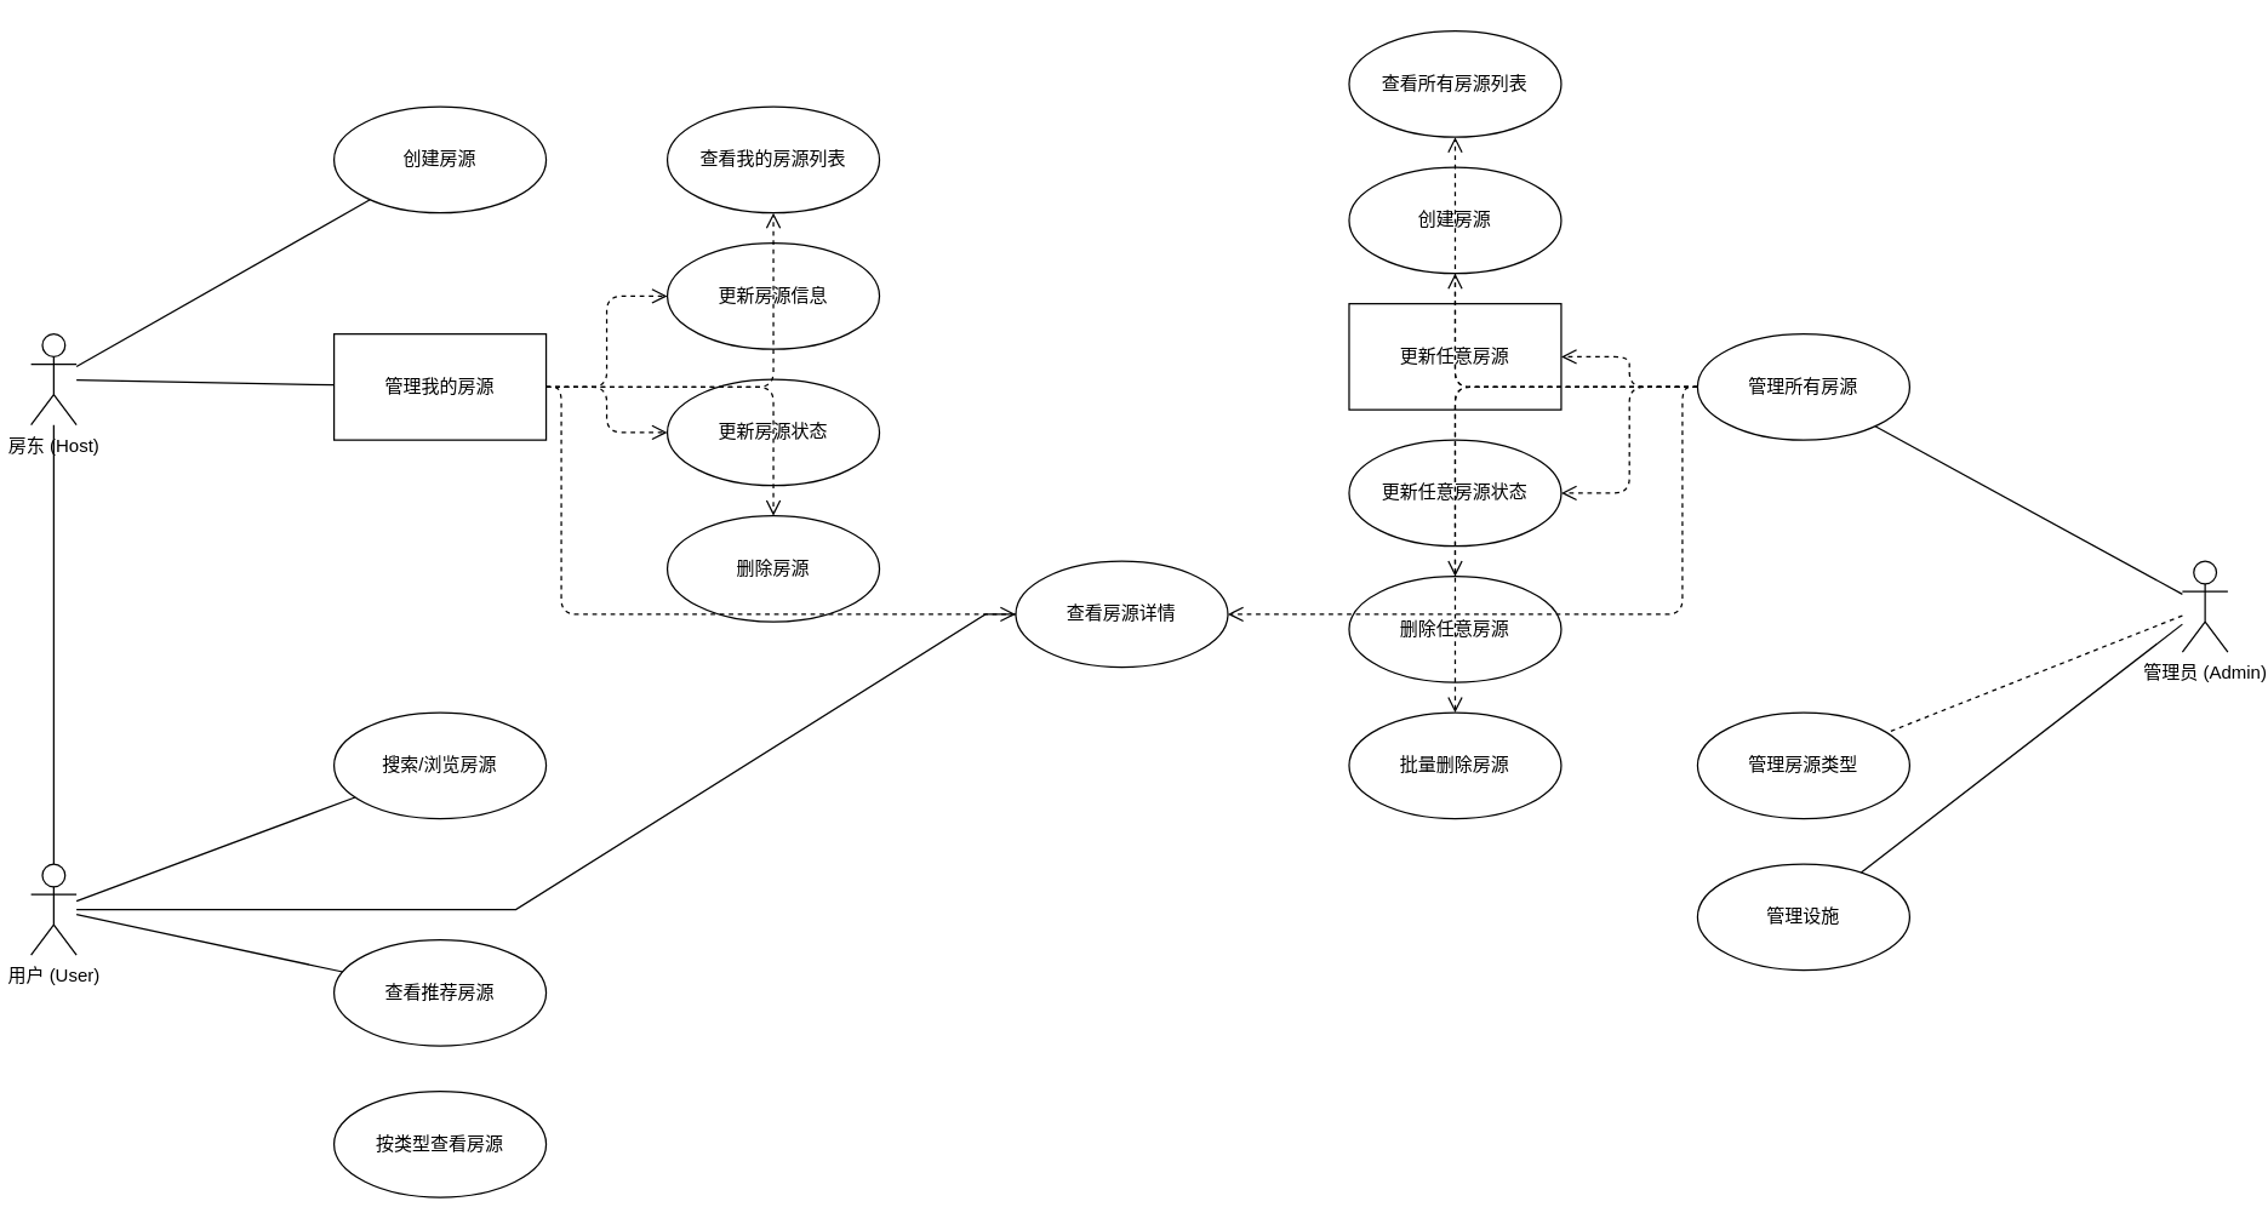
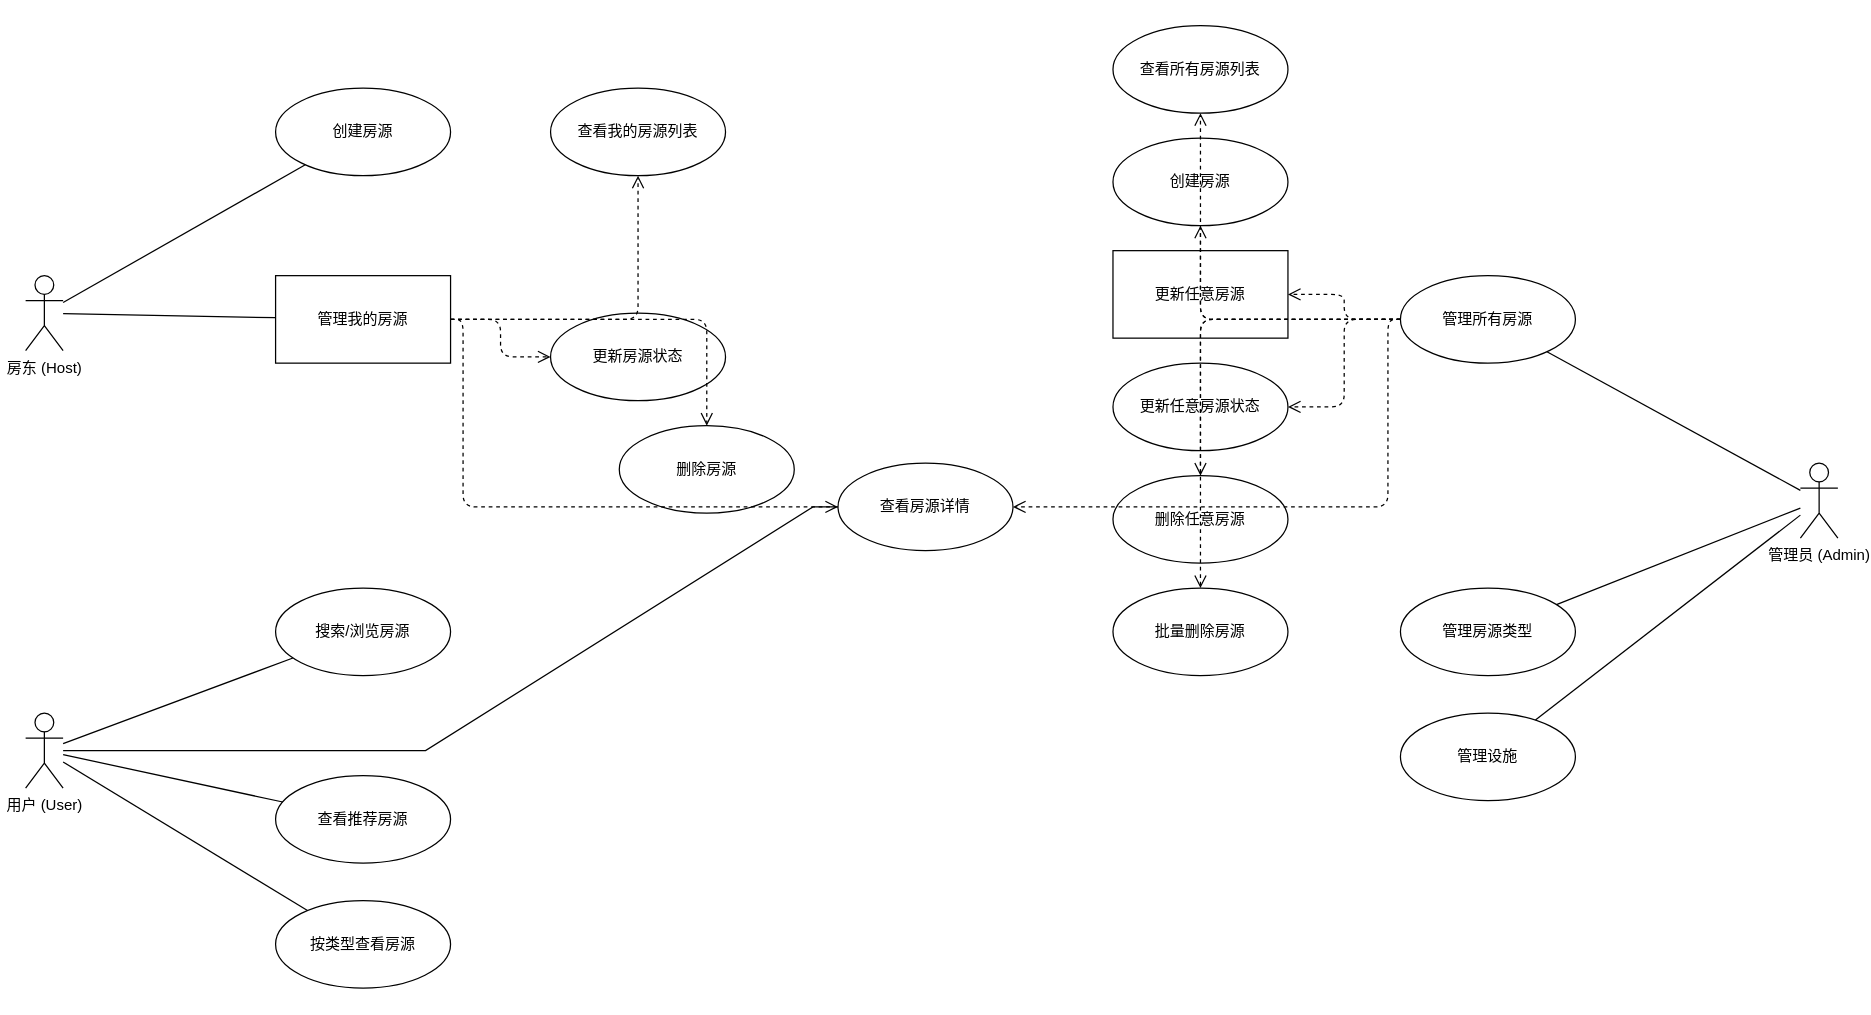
  <mxCell id="0" />
  <mxCell id="1" parent="0" />
  <mxCell id="2" value="房东 (Host)" style="shape=umlActor;verticalLabelPosition=bottom;verticalAlign=top;html=1;outlineConnect=0;labelBackgroundColor=none;" parent="1" vertex="1"><mxGeometry x="20" y="220" width="30" height="60" as="geometry" /></mxCell>
  <mxCell id="3" value="用户 (User)" style="shape=umlActor;verticalLabelPosition=bottom;verticalAlign=top;html=1;outlineConnect=0;labelBackgroundColor=none;" parent="1" vertex="1"><mxGeometry x="20" y="570" width="30" height="60" as="geometry" /></mxCell>
  <mxCell id="4" value="管理员 (Admin)" style="shape=umlActor;verticalLabelPosition=bottom;verticalAlign=top;html=1;outlineConnect=0;labelBackgroundColor=none;" parent="1" vertex="1"><mxGeometry x="1440" y="370" width="30" height="60" as="geometry" /></mxCell>
  <mxCell id="5" value="查看房源详情" style="ellipse;whiteSpace=wrap;html=1;labelBackgroundColor=none;" parent="1" vertex="1"><mxGeometry x="670" y="370" width="140" height="70" as="geometry" /></mxCell>
  <mxCell id="6" value="创建房源" style="ellipse;whiteSpace=wrap;html=1;labelBackgroundColor=none;" parent="1" vertex="1"><mxGeometry x="220" y="70" width="140" height="70" as="geometry" /></mxCell>
  <mxCell id="7" value="管理我的房源" style="whiteSpace=wrap;html=1;labelBackgroundColor=none;rounded=0;" parent="1" vertex="1"><mxGeometry x="220" y="220" width="140" height="70" as="geometry" /></mxCell>
  <mxCell id="8" value="查看我的房源列表" style="ellipse;whiteSpace=wrap;html=1;labelBackgroundColor=none;" parent="1" vertex="1"><mxGeometry x="440" y="70" width="140" height="70" as="geometry" /></mxCell>
- <mxCell id="9" value="更新房源信息" style="ellipse;whiteSpace=wrap;html=1;labelBackgroundColor=none;" parent="1" vertex="1"><mxGeometry x="440" y="160" width="140" height="70" as="geometry" /></mxCell>
  <mxCell id="10" value="更新房源状态" style="ellipse;whiteSpace=wrap;html=1;labelBackgroundColor=none;" parent="1" vertex="1"><mxGeometry x="440" y="250" width="140" height="70" as="geometry" /></mxCell>
- <mxCell id="11" value="删除房源" style="ellipse;whiteSpace=wrap;html=1;labelBackgroundColor=none;" parent="1" vertex="1"><mxGeometry x="440" y="340" width="140" height="70" as="geometry" /></mxCell>
+ <mxCell id="11" value="删除房源" style="ellipse;whiteSpace=wrap;html=1;labelBackgroundColor=none;" parent="1" vertex="1"><mxGeometry x="495" y="340" width="140" height="70" as="geometry" /></mxCell>
  <mxCell id="12" value="搜索/浏览房源" style="ellipse;whiteSpace=wrap;html=1;labelBackgroundColor=none;" parent="1" vertex="1"><mxGeometry x="220" y="470" width="140" height="70" as="geometry" /></mxCell>
  <mxCell id="13" value="查看推荐房源" style="ellipse;whiteSpace=wrap;html=1;labelBackgroundColor=none;" parent="1" vertex="1"><mxGeometry x="220" y="620" width="140" height="70" as="geometry" /></mxCell>
  <mxCell id="14" value="按类型查看房源" style="ellipse;whiteSpace=wrap;html=1;labelBackgroundColor=none;" parent="1" vertex="1"><mxGeometry x="220" y="720" width="140" height="70" as="geometry" /></mxCell>
  <mxCell id="15" value="管理所有房源" style="ellipse;whiteSpace=wrap;html=1;labelBackgroundColor=none;" parent="1" vertex="1"><mxGeometry x="1120" y="220" width="140" height="70" as="geometry" /></mxCell>
  <mxCell id="16" value="管理房源类型" style="ellipse;whiteSpace=wrap;html=1;labelBackgroundColor=none;" parent="1" vertex="1"><mxGeometry x="1120" y="470" width="140" height="70" as="geometry" /></mxCell>
  <mxCell id="17" value="管理设施" style="ellipse;whiteSpace=wrap;html=1;labelBackgroundColor=none;" parent="1" vertex="1"><mxGeometry x="1120" y="570" width="140" height="70" as="geometry" /></mxCell>
  <mxCell id="18" value="查看所有房源列表" style="ellipse;whiteSpace=wrap;html=1;labelBackgroundColor=none;" parent="1" vertex="1"><mxGeometry x="890" y="20" width="140" height="70" as="geometry" /></mxCell>
  <mxCell id="19" value="创建房源" style="ellipse;whiteSpace=wrap;html=1;labelBackgroundColor=none;" parent="1" vertex="1"><mxGeometry x="890" y="110" width="140" height="70" as="geometry" /></mxCell>
  <mxCell id="20" value="更新任意房源" style="whiteSpace=wrap;html=1;labelBackgroundColor=none;rounded=0;" parent="1" vertex="1"><mxGeometry x="890" y="200" width="140" height="70" as="geometry" /></mxCell>
  <mxCell id="21" value="更新任意房源状态" style="ellipse;whiteSpace=wrap;html=1;labelBackgroundColor=none;" parent="1" vertex="1"><mxGeometry x="890" y="290" width="140" height="70" as="geometry" /></mxCell>
  <mxCell id="22" value="删除任意房源" style="ellipse;whiteSpace=wrap;html=1;labelBackgroundColor=none;" parent="1" vertex="1"><mxGeometry x="890" y="380" width="140" height="70" as="geometry" /></mxCell>
  <mxCell id="23" value="批量删除房源" style="ellipse;whiteSpace=wrap;html=1;labelBackgroundColor=none;" parent="1" vertex="1"><mxGeometry x="890" y="470" width="140" height="70" as="geometry" /></mxCell>
  <mxCell id="24" value="" style="endArrow=none;html=1;rounded=0;labelBackgroundColor=none;fontColor=default;" parent="1" source="2" target="6" edge="1"><mxGeometry width="50" height="50" relative="1" as="geometry"><mxPoint x="120" y="250" as="sourcePoint" /><mxPoint x="200" y="105" as="targetPoint" /></mxGeometry></mxCell>
  <mxCell id="25" value="" style="endArrow=none;html=1;rounded=0;labelBackgroundColor=none;fontColor=default;" parent="1" source="2" target="7" edge="1"><mxGeometry width="50" height="50" relative="1" as="geometry"><mxPoint x="120" y="250" as="sourcePoint" /><mxPoint x="200" y="255" as="targetPoint" /></mxGeometry></mxCell>
  <mxCell id="26" value="" style="endArrow=none;html=1;rounded=0;labelBackgroundColor=none;fontColor=default;" parent="1" source="3" target="12" edge="1"><mxGeometry width="50" height="50" relative="1" as="geometry"><mxPoint x="120" y="600" as="sourcePoint" /><mxPoint x="200" y="505" as="targetPoint" /></mxGeometry></mxCell>
  <mxCell id="27" value="" style="endArrow=none;html=1;rounded=0;labelBackgroundColor=none;fontColor=default;" parent="1" source="3" target="5" edge="1"><mxGeometry width="50" height="50" relative="1" as="geometry"><mxPoint x="120" y="600" as="sourcePoint" /><mxPoint x="650" y="405" as="targetPoint" /><Array as="points"><mxPoint x="340" y="600" /><mxPoint x="650" y="405" /></Array></mxGeometry></mxCell>
  <mxCell id="28" value="" style="endArrow=none;html=1;rounded=0;labelBackgroundColor=none;fontColor=default;" parent="1" source="3" target="13" edge="1"><mxGeometry width="50" height="50" relative="1" as="geometry"><mxPoint x="120" y="600" as="sourcePoint" /><mxPoint x="200" y="655" as="targetPoint" /></mxGeometry></mxCell>
- <mxCell id="29" value="" style="endArrow=none;html=1;rounded=0;labelBackgroundColor=none;fontColor=default;" parent="1" source="3" target="2" edge="1"><mxGeometry width="50" height="50" relative="1" as="geometry"><mxPoint x="120" y="600" as="sourcePoint" /><mxPoint x="200" y="755" as="targetPoint" /></mxGeometry></mxCell>
+ <mxCell id="29" value="" style="endArrow=none;html=1;rounded=0;labelBackgroundColor=none;fontColor=default;" parent="1" source="3" target="14" edge="1"><mxGeometry width="50" height="50" relative="1" as="geometry"><mxPoint x="120" y="600" as="sourcePoint" /><mxPoint x="200" y="755" as="targetPoint" /></mxGeometry></mxCell>
  <mxCell id="30" value="" style="endArrow=none;html=1;rounded=0;labelBackgroundColor=none;fontColor=default;" parent="1" source="4" target="15" edge="1"><mxGeometry width="50" height="50" relative="1" as="geometry"><mxPoint x="1340" y="400" as="sourcePoint" /><mxPoint x="1280" y="255" as="targetPoint" /></mxGeometry></mxCell>
- <mxCell id="31" value="" style="endArrow=none;html=1;rounded=0;labelBackgroundColor=none;fontColor=default;dashed=1;" parent="1" source="4" target="16" edge="1"><mxGeometry width="50" height="50" relative="1" as="geometry"><mxPoint x="1340" y="400" as="sourcePoint" /><mxPoint x="1280" y="505" as="targetPoint" /></mxGeometry></mxCell>
+ <mxCell id="31" value="" style="endArrow=none;html=1;rounded=0;labelBackgroundColor=none;fontColor=default;" parent="1" source="4" target="16" edge="1"><mxGeometry width="50" height="50" relative="1" as="geometry"><mxPoint x="1340" y="400" as="sourcePoint" /><mxPoint x="1280" y="505" as="targetPoint" /></mxGeometry></mxCell>
  <mxCell id="32" value="" style="endArrow=none;html=1;rounded=0;labelBackgroundColor=none;fontColor=default;" parent="1" source="4" target="17" edge="1"><mxGeometry width="50" height="50" relative="1" as="geometry"><mxPoint x="1340" y="400" as="sourcePoint" /><mxPoint x="1280" y="605" as="targetPoint" /></mxGeometry></mxCell>
  <mxCell id="33" value="" style="edgeStyle=orthogonalEdgeStyle;html=1;align=left;verticalAlign=bottom;endArrow=open;endSize=8;dashed=1;labelBackgroundColor=none;fontColor=default;" parent="1" source="7" target="8" edge="1"><mxGeometry relative="1" as="geometry" /></mxCell>
  <mxCell id="34" value="" style="edgeStyle=orthogonalEdgeStyle;html=1;align=left;verticalAlign=bottom;endArrow=open;endSize=8;dashed=1;labelBackgroundColor=none;fontColor=default;" parent="1" source="7" target="5" edge="1"><mxGeometry relative="1" as="geometry"><mxPoint x="370" y="255" as="sourcePoint" /><mxPoint x="650" y="405" as="targetPoint" /><Array as="points"><mxPoint x="370" y="405" /></Array></mxGeometry></mxCell>
- <mxCell id="35" value="" style="edgeStyle=orthogonalEdgeStyle;html=1;align=left;verticalAlign=bottom;endArrow=open;endSize=8;dashed=1;labelBackgroundColor=none;fontColor=default;" parent="1" source="7" target="9" edge="1"><mxGeometry relative="1" as="geometry" /></mxCell>
  <mxCell id="36" value="" style="edgeStyle=orthogonalEdgeStyle;html=1;align=left;verticalAlign=bottom;endArrow=open;endSize=8;dashed=1;labelBackgroundColor=none;fontColor=default;" parent="1" source="7" target="10" edge="1"><mxGeometry relative="1" as="geometry" /></mxCell>
  <mxCell id="37" value="" style="edgeStyle=orthogonalEdgeStyle;html=1;align=left;verticalAlign=bottom;endArrow=open;endSize=8;dashed=1;labelBackgroundColor=none;fontColor=default;" parent="1" source="7" target="11" edge="1"><mxGeometry relative="1" as="geometry" /></mxCell>
  <mxCell id="38" value="" style="edgeStyle=orthogonalEdgeStyle;html=1;align=left;verticalAlign=bottom;endArrow=open;endSize=8;dashed=1;labelBackgroundColor=none;fontColor=default;" parent="1" source="15" target="18" edge="1"><mxGeometry relative="1" as="geometry" /></mxCell>
  <mxCell id="39" value="" style="edgeStyle=orthogonalEdgeStyle;html=1;align=left;verticalAlign=bottom;endArrow=open;endSize=8;dashed=1;labelBackgroundColor=none;fontColor=default;" parent="1" source="15" target="5" edge="1"><mxGeometry relative="1" as="geometry"><mxPoint x="1110" y="255" as="sourcePoint" /><mxPoint x="830" y="405" as="targetPoint" /><Array as="points"><mxPoint x="1110" y="405" /></Array></mxGeometry></mxCell>
  <mxCell id="40" value="" style="edgeStyle=orthogonalEdgeStyle;html=1;align=left;verticalAlign=bottom;endArrow=open;endSize=8;dashed=1;labelBackgroundColor=none;fontColor=default;" parent="1" source="15" target="19" edge="1"><mxGeometry relative="1" as="geometry" /></mxCell>
  <mxCell id="41" value="" style="edgeStyle=orthogonalEdgeStyle;html=1;align=left;verticalAlign=bottom;endArrow=open;endSize=8;dashed=1;labelBackgroundColor=none;fontColor=default;" parent="1" source="15" target="20" edge="1"><mxGeometry relative="1" as="geometry" /></mxCell>
  <mxCell id="42" value="" style="edgeStyle=orthogonalEdgeStyle;html=1;align=left;verticalAlign=bottom;endArrow=open;endSize=8;dashed=1;labelBackgroundColor=none;fontColor=default;" parent="1" source="15" target="21" edge="1"><mxGeometry relative="1" as="geometry" /></mxCell>
  <mxCell id="43" value="" style="edgeStyle=orthogonalEdgeStyle;html=1;align=left;verticalAlign=bottom;endArrow=open;endSize=8;dashed=1;labelBackgroundColor=none;fontColor=default;" parent="1" source="15" target="22" edge="1"><mxGeometry relative="1" as="geometry" /></mxCell>
  <mxCell id="44" value="" style="edgeStyle=orthogonalEdgeStyle;html=1;align=left;verticalAlign=bottom;endArrow=open;endSize=8;dashed=1;labelBackgroundColor=none;fontColor=default;" parent="1" source="15" target="23" edge="1"><mxGeometry relative="1" as="geometry" /></mxCell>
